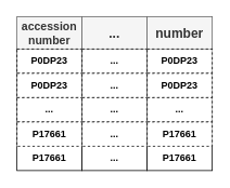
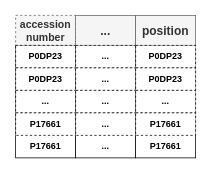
  <mxCell id="0" />
  <mxCell id="1" parent="0" />
  <mxCell id="2" value="" style="group" vertex="1" connectable="0" parent="1"><mxGeometry x="20" y="20" width="80" height="190" as="geometry" /></mxCell>
- <mxCell id="3" value="&lt;p&gt;&lt;font style=&quot;font-size: 14px;&quot;&gt;&lt;b&gt;accession number&lt;br&gt;&lt;/b&gt;&lt;/font&gt;&lt;/p&gt;" style="rounded=0;whiteSpace=wrap;html=1;fillColor=#f5f5f5;fontColor=#333333;strokeColor=#666666;" vertex="1" parent="2"><mxGeometry width="80" height="40" as="geometry" /></mxCell>
+ <mxCell id="3" value="&lt;p&gt;&lt;font style=&quot;font-size: 14px;&quot;&gt;&lt;b&gt;accession number&lt;br&gt;&lt;/b&gt;&lt;/font&gt;&lt;/p&gt;" style="rounded=0;whiteSpace=wrap;html=1;fillColor=#f5f5f5;fontColor=#333333;strokeColor=#666666;dashed=1;" vertex="1" parent="2"><mxGeometry width="80" height="40" as="geometry" /></mxCell>
  <mxCell id="4" value="" style="rounded=0;whiteSpace=wrap;html=1;" vertex="1" parent="2"><mxGeometry y="40" width="80" height="150" as="geometry" /></mxCell>
  <mxCell id="5" value="P0DP23" style="rounded=0;whiteSpace=wrap;html=1;dashed=1;fontStyle=1" vertex="1" parent="2"><mxGeometry y="40" width="80" height="30" as="geometry" /></mxCell>
  <mxCell id="6" value="P0DP23" style="rounded=0;whiteSpace=wrap;html=1;dashed=1;fontStyle=1" vertex="1" parent="2"><mxGeometry y="70" width="80" height="30" as="geometry" /></mxCell>
  <mxCell id="7" value="&lt;div&gt;...&lt;br&gt;&lt;/div&gt;" style="rounded=0;whiteSpace=wrap;html=1;dashed=1;fontStyle=1" vertex="1" parent="2"><mxGeometry y="100" width="80" height="30" as="geometry" /></mxCell>
  <mxCell id="8" value="P17661" style="rounded=0;whiteSpace=wrap;html=1;dashed=1;fontStyle=1" vertex="1" parent="2"><mxGeometry y="130" width="80" height="30" as="geometry" /></mxCell>
  <mxCell id="9" value="P17661" style="text;html=1;strokeColor=none;fillColor=none;align=center;verticalAlign=middle;whiteSpace=wrap;rounded=0;fontStyle=1" vertex="1" parent="2"><mxGeometry x="10" y="160" width="60" height="30" as="geometry" /></mxCell>
  <mxCell id="10" value="" style="group" vertex="1" connectable="0" parent="1"><mxGeometry x="100" y="20" width="80" height="190" as="geometry" /></mxCell>
  <mxCell id="11" value="&lt;p&gt;&lt;font style=&quot;font-size: 16px;&quot;&gt;&lt;b&gt;...&lt;/b&gt;&lt;/font&gt;&lt;/p&gt;" style="rounded=0;whiteSpace=wrap;html=1;fillColor=#f5f5f5;fontColor=#333333;strokeColor=#666666;" vertex="1" parent="10"><mxGeometry width="80" height="40" as="geometry" /></mxCell>
  <mxCell id="12" value="" style="rounded=0;whiteSpace=wrap;html=1;" vertex="1" parent="10"><mxGeometry y="40" width="80" height="150" as="geometry" /></mxCell>
  <mxCell id="13" value="&lt;div&gt;...&lt;br&gt;&lt;/div&gt;" style="rounded=0;whiteSpace=wrap;html=1;dashed=1;fontStyle=1" vertex="1" parent="10"><mxGeometry y="40" width="80" height="30" as="geometry" /></mxCell>
  <mxCell id="14" value="&lt;div&gt;...&lt;br&gt;&lt;/div&gt;" style="rounded=0;whiteSpace=wrap;html=1;dashed=1;fontStyle=1" vertex="1" parent="10"><mxGeometry y="70" width="80" height="30" as="geometry" /></mxCell>
  <mxCell id="15" value="&lt;div&gt;...&lt;br&gt;&lt;/div&gt;" style="rounded=0;whiteSpace=wrap;html=1;dashed=1;fontStyle=1" vertex="1" parent="10"><mxGeometry y="100" width="80" height="30" as="geometry" /></mxCell>
  <mxCell id="16" value="&lt;div&gt;...&lt;br&gt;&lt;/div&gt;" style="rounded=0;whiteSpace=wrap;html=1;dashed=1;fontStyle=1" vertex="1" parent="10"><mxGeometry y="130" width="80" height="30" as="geometry" /></mxCell>
  <mxCell id="17" value="&lt;div&gt;...&lt;br&gt;&lt;/div&gt;" style="text;html=1;strokeColor=none;fillColor=none;align=center;verticalAlign=middle;whiteSpace=wrap;rounded=0;fontStyle=1" vertex="1" parent="10"><mxGeometry x="10" y="160" width="60" height="30" as="geometry" /></mxCell>
  <mxCell id="18" value="" style="group" vertex="1" connectable="0" parent="1"><mxGeometry x="180" y="20" width="80" height="190" as="geometry" /></mxCell>
- <mxCell id="19" value="&lt;p&gt;&lt;font style=&quot;font-size: 16px;&quot;&gt;&lt;b&gt;number&lt;/b&gt;&lt;/font&gt;&lt;/p&gt;" style="rounded=0;whiteSpace=wrap;html=1;fillColor=#f5f5f5;fontColor=#333333;strokeColor=#666666;" vertex="1" parent="18"><mxGeometry width="80" height="40" as="geometry" /></mxCell>
+ <mxCell id="19" value="&lt;p&gt;&lt;font style=&quot;font-size: 16px;&quot;&gt;&lt;b&gt;position&lt;/b&gt;&lt;/font&gt;&lt;/p&gt;" style="rounded=0;whiteSpace=wrap;html=1;fillColor=#f5f5f5;fontColor=#333333;strokeColor=#666666;" vertex="1" parent="18"><mxGeometry width="80" height="40" as="geometry" /></mxCell>
  <mxCell id="20" value="" style="rounded=0;whiteSpace=wrap;html=1;" vertex="1" parent="18"><mxGeometry y="40" width="80" height="150" as="geometry" /></mxCell>
  <mxCell id="21" value="P0DP23" style="rounded=0;whiteSpace=wrap;html=1;dashed=1;fontStyle=1" vertex="1" parent="18"><mxGeometry y="40" width="80" height="30" as="geometry" /></mxCell>
  <mxCell id="22" value="P0DP23" style="rounded=0;whiteSpace=wrap;html=1;dashed=1;fontStyle=1" vertex="1" parent="18"><mxGeometry y="70" width="80" height="30" as="geometry" /></mxCell>
  <mxCell id="23" value="&lt;div&gt;...&lt;br&gt;&lt;/div&gt;" style="rounded=0;whiteSpace=wrap;html=1;dashed=1;fontStyle=1" vertex="1" parent="18"><mxGeometry y="100" width="80" height="30" as="geometry" /></mxCell>
  <mxCell id="24" value="P17661" style="rounded=0;whiteSpace=wrap;html=1;dashed=1;fontStyle=1" vertex="1" parent="18"><mxGeometry y="130" width="80" height="30" as="geometry" /></mxCell>
  <mxCell id="25" value="P17661" style="text;html=1;strokeColor=none;fillColor=none;align=center;verticalAlign=middle;whiteSpace=wrap;rounded=0;fontStyle=1" vertex="1" parent="18"><mxGeometry x="10" y="160" width="60" height="30" as="geometry" /></mxCell>
